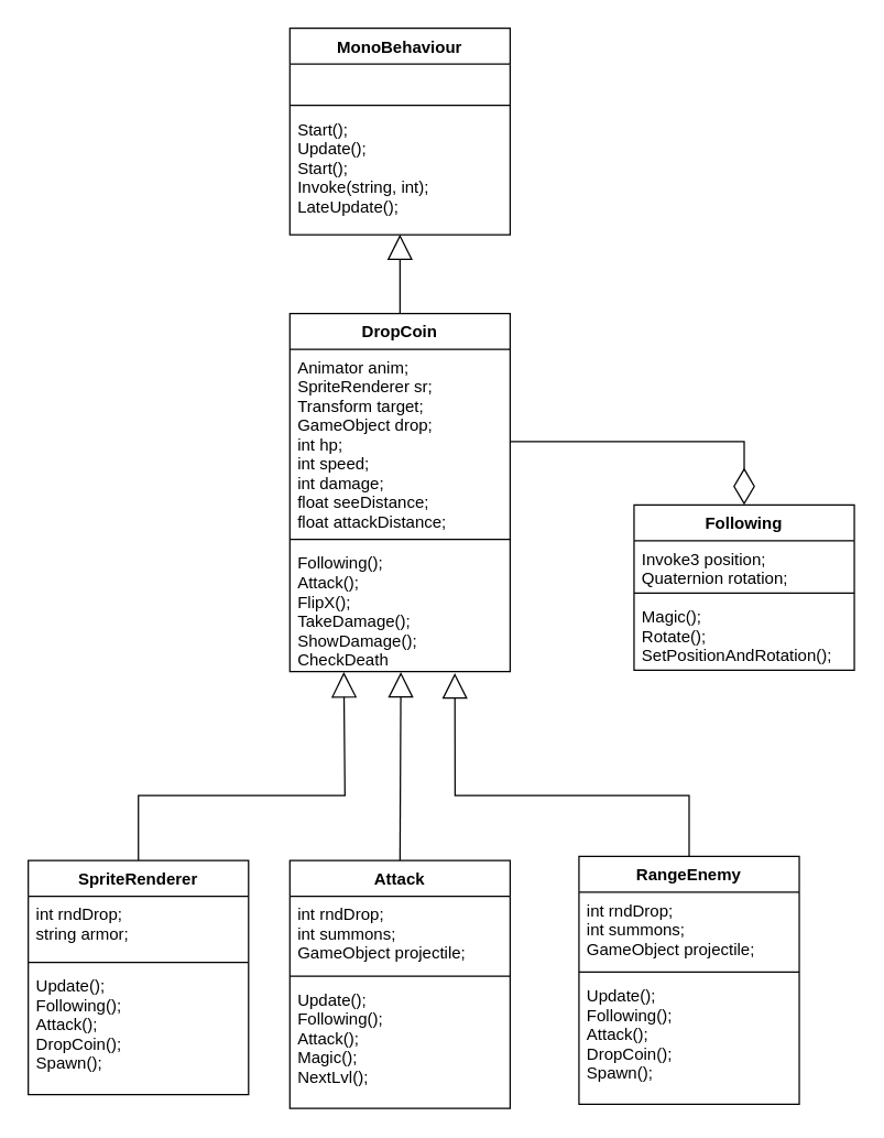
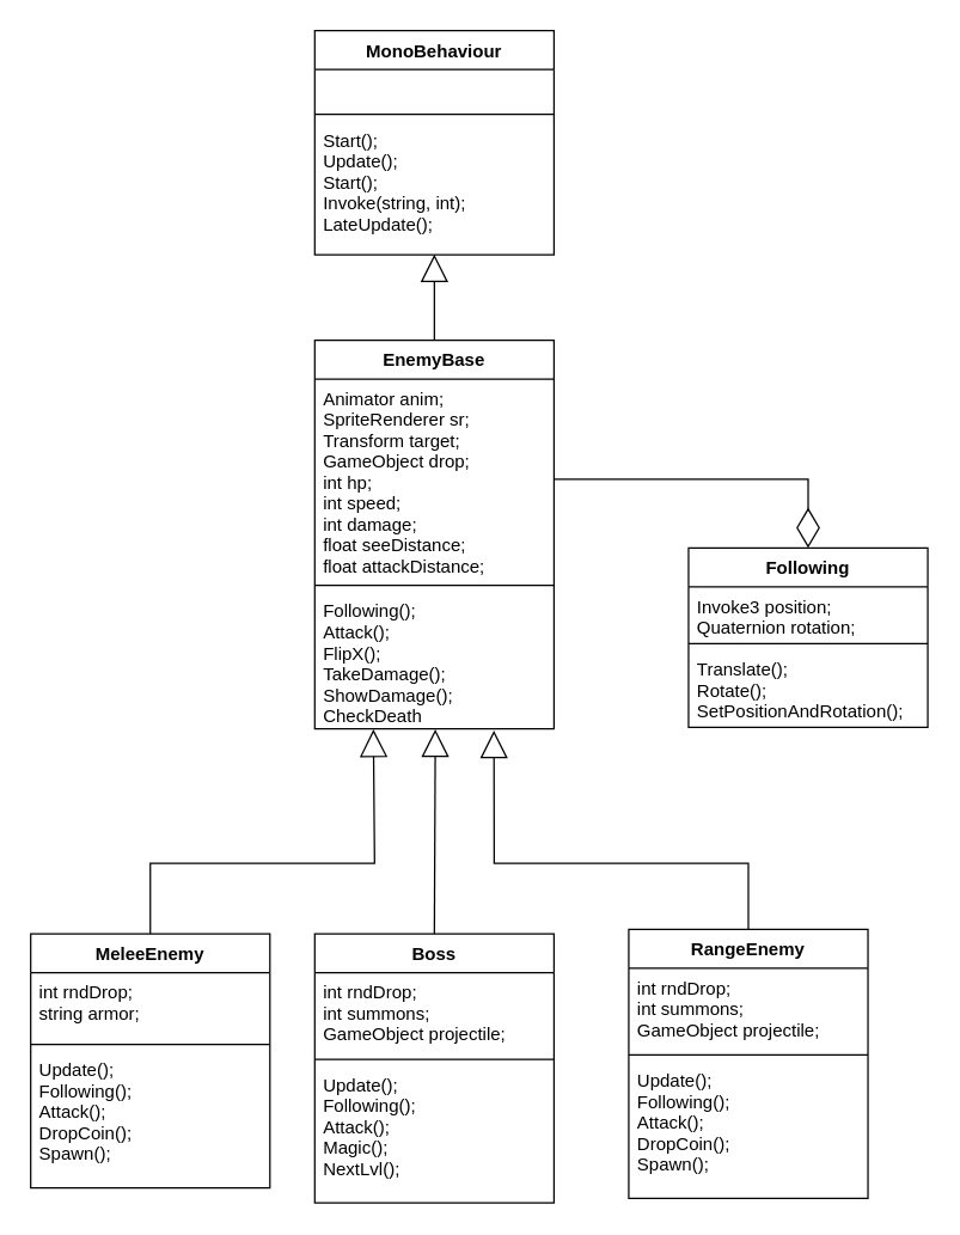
  <mxCell id="0" style=";html=1;" />
  <mxCell id="1" style=";html=1;" parent="0" />
  <mxCell id="2" value="MonoBehaviour" style="swimlane;fontStyle=1;align=center;verticalAlign=top;childLayout=stackLayout;horizontal=1;startSize=26;horizontalStack=0;resizeParent=1;resizeParentMax=0;resizeLast=0;collapsible=1;marginBottom=0;" vertex="1" parent="1"><mxGeometry x="210" y="20" width="160" height="150" as="geometry"><mxRectangle x="550" y="93" width="90" height="26" as="alternateBounds" /></mxGeometry></mxCell>
  <mxCell id="3" value=" " style="text;strokeColor=none;fillColor=none;align=left;verticalAlign=top;spacingLeft=4;spacingRight=4;overflow=hidden;rotatable=0;points=[[0,0.5],[1,0.5]];portConstraint=eastwest;" vertex="1" parent="2"><mxGeometry y="26" width="160" height="26" as="geometry" /></mxCell>
  <mxCell id="4" value="" style="line;strokeWidth=1;fillColor=none;align=left;verticalAlign=middle;spacingTop=-1;spacingLeft=3;spacingRight=3;rotatable=0;labelPosition=right;points=[];portConstraint=eastwest;" vertex="1" parent="2"><mxGeometry y="52" width="160" height="8" as="geometry" /></mxCell>
  <mxCell id="5" value="Start();&#10;Update();&#10;Start();&#10;Invoke(string, int);&#10;LateUpdate();&#10;" style="text;strokeColor=none;fillColor=none;align=left;verticalAlign=top;spacingLeft=4;spacingRight=4;overflow=hidden;rotatable=0;points=[[0,0.5],[1,0.5]];portConstraint=eastwest;" vertex="1" parent="2"><mxGeometry y="60" width="160" height="90" as="geometry" /></mxCell>
- <mxCell id="6" value="DropCoin" style="swimlane;fontStyle=1;align=center;verticalAlign=top;childLayout=stackLayout;horizontal=1;startSize=26;horizontalStack=0;resizeParent=1;resizeParentMax=0;resizeLast=0;collapsible=1;marginBottom=0;" vertex="1" parent="1"><mxGeometry x="210" y="227" width="160" height="260" as="geometry"><mxRectangle x="550" y="93" width="90" height="26" as="alternateBounds" /></mxGeometry></mxCell>
+ <mxCell id="6" value="EnemyBase" style="swimlane;fontStyle=1;align=center;verticalAlign=top;childLayout=stackLayout;horizontal=1;startSize=26;horizontalStack=0;resizeParent=1;resizeParentMax=0;resizeLast=0;collapsible=1;marginBottom=0;" vertex="1" parent="1"><mxGeometry x="210" y="227" width="160" height="260" as="geometry"><mxRectangle x="550" y="93" width="90" height="26" as="alternateBounds" /></mxGeometry></mxCell>
  <mxCell id="7" value="Animator anim;&#10;SpriteRenderer sr;&#10;Transform target;&#10;GameObject drop;&#10;int hp;&#10;int speed;&#10;int damage;&#10;float seeDistance;&#10;float attackDistance;&#10;&#10;" style="text;strokeColor=none;fillColor=none;align=left;verticalAlign=top;spacingLeft=4;spacingRight=4;overflow=hidden;rotatable=0;points=[[0,0.5],[1,0.5]];portConstraint=eastwest;" vertex="1" parent="6"><mxGeometry y="26" width="160" height="134" as="geometry" /></mxCell>
  <mxCell id="8" value="" style="line;strokeWidth=1;fillColor=none;align=left;verticalAlign=middle;spacingTop=-1;spacingLeft=3;spacingRight=3;rotatable=0;labelPosition=right;points=[];portConstraint=eastwest;" vertex="1" parent="6"><mxGeometry y="160" width="160" height="8" as="geometry" /></mxCell>
  <mxCell id="9" value="Following();&#10;Attack();&#10;FlipX();&#10;TakeDamage();&#10;ShowDamage();&#10;CheckDeath&#10;" style="text;strokeColor=none;fillColor=none;align=left;verticalAlign=top;spacingLeft=4;spacingRight=4;overflow=hidden;rotatable=0;points=[[0,0.5],[1,0.5]];portConstraint=eastwest;" vertex="1" parent="6"><mxGeometry y="168" width="160" height="92" as="geometry" /></mxCell>
  <mxCell id="10" value="" style="endArrow=block;endSize=16;endFill=0;html=1;exitX=0.5;exitY=0;exitDx=0;exitDy=0;entryX=0.5;entryY=0.996;entryDx=0;entryDy=0;entryPerimeter=0;" edge="1" parent="1" source="6" target="5"><mxGeometry width="160" relative="1" as="geometry"><mxPoint x="210" y="397" as="sourcePoint" /><mxPoint x="330" y="187" as="targetPoint" /></mxGeometry></mxCell>
- <mxCell id="11" value="SpriteRenderer" style="swimlane;fontStyle=1;align=center;verticalAlign=top;childLayout=stackLayout;horizontal=1;startSize=26;horizontalStack=0;resizeParent=1;resizeParentMax=0;resizeLast=0;collapsible=1;marginBottom=0;" vertex="1" parent="1"><mxGeometry x="20" y="624" width="160" height="170" as="geometry"><mxRectangle x="550" y="93" width="90" height="26" as="alternateBounds" /></mxGeometry></mxCell>
+ <mxCell id="11" value="MeleeEnemy" style="swimlane;fontStyle=1;align=center;verticalAlign=top;childLayout=stackLayout;horizontal=1;startSize=26;horizontalStack=0;resizeParent=1;resizeParentMax=0;resizeLast=0;collapsible=1;marginBottom=0;" vertex="1" parent="1"><mxGeometry x="20" y="624" width="160" height="170" as="geometry"><mxRectangle x="550" y="93" width="90" height="26" as="alternateBounds" /></mxGeometry></mxCell>
  <mxCell id="12" value="int rndDrop;&#10;string armor;&#10;" style="text;strokeColor=none;fillColor=none;align=left;verticalAlign=top;spacingLeft=4;spacingRight=4;overflow=hidden;rotatable=0;points=[[0,0.5],[1,0.5]];portConstraint=eastwest;" vertex="1" parent="11"><mxGeometry y="26" width="160" height="44" as="geometry" /></mxCell>
  <mxCell id="13" value="" style="line;strokeWidth=1;fillColor=none;align=left;verticalAlign=middle;spacingTop=-1;spacingLeft=3;spacingRight=3;rotatable=0;labelPosition=right;points=[];portConstraint=eastwest;" vertex="1" parent="11"><mxGeometry y="70" width="160" height="8" as="geometry" /></mxCell>
  <mxCell id="14" value="Update();&#10;Following();&#10;Attack();&#10;DropCoin();&#10;Spawn();&#10;" style="text;strokeColor=none;fillColor=none;align=left;verticalAlign=top;spacingLeft=4;spacingRight=4;overflow=hidden;rotatable=0;points=[[0,0.5],[1,0.5]];portConstraint=eastwest;" vertex="1" parent="11"><mxGeometry y="78" width="160" height="92" as="geometry" /></mxCell>
  <mxCell id="15" value="RangeEnemy" style="swimlane;fontStyle=1;align=center;verticalAlign=top;childLayout=stackLayout;horizontal=1;startSize=26;horizontalStack=0;resizeParent=1;resizeParentMax=0;resizeLast=0;collapsible=1;marginBottom=0;" vertex="1" parent="1"><mxGeometry x="420" y="621" width="160" height="180" as="geometry"><mxRectangle x="550" y="93" width="90" height="26" as="alternateBounds" /></mxGeometry></mxCell>
  <mxCell id="16" value="int rndDrop;&#10;int summons;&#10;GameObject projectile;&#10;" style="text;strokeColor=none;fillColor=none;align=left;verticalAlign=top;spacingLeft=4;spacingRight=4;overflow=hidden;rotatable=0;points=[[0,0.5],[1,0.5]];portConstraint=eastwest;" vertex="1" parent="15"><mxGeometry y="26" width="160" height="54" as="geometry" /></mxCell>
  <mxCell id="17" value="" style="line;strokeWidth=1;fillColor=none;align=left;verticalAlign=middle;spacingTop=-1;spacingLeft=3;spacingRight=3;rotatable=0;labelPosition=right;points=[];portConstraint=eastwest;" vertex="1" parent="15"><mxGeometry y="80" width="160" height="8" as="geometry" /></mxCell>
  <mxCell id="18" value="Update();&#10;Following();&#10;Attack();&#10;DropCoin();&#10;Spawn();&#10;&#10;" style="text;strokeColor=none;fillColor=none;align=left;verticalAlign=top;spacingLeft=4;spacingRight=4;overflow=hidden;rotatable=0;points=[[0,0.5],[1,0.5]];portConstraint=eastwest;" vertex="1" parent="15"><mxGeometry y="88" width="160" height="92" as="geometry" /></mxCell>
  <mxCell id="19" value="" style="endArrow=block;endSize=16;endFill=0;html=1;exitX=0.5;exitY=0;exitDx=0;exitDy=0;rounded=0;entryX=0.749;entryY=1.012;entryDx=0;entryDy=0;entryPerimeter=0;" edge="1" parent="1" source="15" target="9"><mxGeometry width="160" relative="1" as="geometry"><mxPoint x="470" y="487" as="sourcePoint" /><mxPoint x="340" y="489" as="targetPoint" /><Array as="points"><mxPoint x="500" y="577" /><mxPoint x="330" y="577" /></Array></mxGeometry></mxCell>
  <mxCell id="20" value="" style="endArrow=block;endSize=16;endFill=0;html=1;exitX=0.5;exitY=0;exitDx=0;exitDy=0;rounded=0;entryX=0.245;entryY=1.003;entryDx=0;entryDy=0;entryPerimeter=0;" edge="1" parent="1" source="11" target="9"><mxGeometry width="160" relative="1" as="geometry"><mxPoint x="510.235" y="630.941" as="sourcePoint" /><mxPoint x="300.824" y="496.824" as="targetPoint" /><Array as="points"><mxPoint x="100" y="577" /><mxPoint x="250" y="577" /></Array></mxGeometry></mxCell>
- <mxCell id="21" value="Attack&#10;" style="swimlane;fontStyle=1;align=center;verticalAlign=top;childLayout=stackLayout;horizontal=1;startSize=26;horizontalStack=0;resizeParent=1;resizeParentMax=0;resizeLast=0;collapsible=1;marginBottom=0;" vertex="1" parent="1"><mxGeometry x="210" y="624" width="160" height="180" as="geometry"><mxRectangle x="550" y="93" width="90" height="26" as="alternateBounds" /></mxGeometry></mxCell>
+ <mxCell id="21" value="Boss&#10;" style="swimlane;fontStyle=1;align=center;verticalAlign=top;childLayout=stackLayout;horizontal=1;startSize=26;horizontalStack=0;resizeParent=1;resizeParentMax=0;resizeLast=0;collapsible=1;marginBottom=0;" vertex="1" parent="1"><mxGeometry x="210" y="624" width="160" height="180" as="geometry"><mxRectangle x="550" y="93" width="90" height="26" as="alternateBounds" /></mxGeometry></mxCell>
  <mxCell id="22" value="int rndDrop;&#10;int summons;&#10;GameObject projectile;&#10;" style="text;strokeColor=none;fillColor=none;align=left;verticalAlign=top;spacingLeft=4;spacingRight=4;overflow=hidden;rotatable=0;points=[[0,0.5],[1,0.5]];portConstraint=eastwest;" vertex="1" parent="21"><mxGeometry y="26" width="160" height="54" as="geometry" /></mxCell>
  <mxCell id="23" value="" style="line;strokeWidth=1;fillColor=none;align=left;verticalAlign=middle;spacingTop=-1;spacingLeft=3;spacingRight=3;rotatable=0;labelPosition=right;points=[];portConstraint=eastwest;" vertex="1" parent="21"><mxGeometry y="80" width="160" height="8" as="geometry" /></mxCell>
  <mxCell id="24" value="Update();&#10;Following();&#10;Attack();&#10;Magic();&#10;NextLvl();&#10;" style="text;strokeColor=none;fillColor=none;align=left;verticalAlign=top;spacingLeft=4;spacingRight=4;overflow=hidden;rotatable=0;points=[[0,0.5],[1,0.5]];portConstraint=eastwest;" vertex="1" parent="21"><mxGeometry y="88" width="160" height="92" as="geometry" /></mxCell>
  <mxCell id="25" value="" style="endArrow=block;endSize=16;endFill=0;html=1;entryX=0.504;entryY=1.003;entryDx=0;entryDy=0;entryPerimeter=0;exitX=0.5;exitY=0;exitDx=0;exitDy=0;" edge="1" parent="1" source="21" target="9"><mxGeometry width="160" relative="1" as="geometry"><mxPoint x="130" y="827" as="sourcePoint" /><mxPoint x="290" y="827" as="targetPoint" /></mxGeometry></mxCell>
  <mxCell id="26" value="Following" style="swimlane;fontStyle=1;align=center;verticalAlign=top;childLayout=stackLayout;horizontal=1;startSize=26;horizontalStack=0;resizeParent=1;resizeParentMax=0;resizeLast=0;collapsible=1;marginBottom=0;" vertex="1" parent="1"><mxGeometry x="460" y="366" width="160" height="120" as="geometry"><mxRectangle x="550" y="93" width="90" height="26" as="alternateBounds" /></mxGeometry></mxCell>
  <mxCell id="27" value="Invoke3 position;&#10;Quaternion rotation;&#10;&#10;" style="text;strokeColor=none;fillColor=none;align=left;verticalAlign=top;spacingLeft=4;spacingRight=4;overflow=hidden;rotatable=0;points=[[0,0.5],[1,0.5]];portConstraint=eastwest;" vertex="1" parent="26"><mxGeometry y="26" width="160" height="34" as="geometry" /></mxCell>
  <mxCell id="28" value="" style="line;strokeWidth=1;fillColor=none;align=left;verticalAlign=middle;spacingTop=-1;spacingLeft=3;spacingRight=3;rotatable=0;labelPosition=right;points=[];portConstraint=eastwest;" vertex="1" parent="26"><mxGeometry y="60" width="160" height="8" as="geometry" /></mxCell>
- <mxCell id="29" value="Magic();&#10;Rotate();&#10;SetPositionAndRotation();&#10;" style="text;strokeColor=none;fillColor=none;align=left;verticalAlign=top;spacingLeft=4;spacingRight=4;overflow=hidden;rotatable=0;points=[[0,0.5],[1,0.5]];portConstraint=eastwest;" vertex="1" parent="26"><mxGeometry y="68" width="160" height="52" as="geometry" /></mxCell>
+ <mxCell id="29" value="Translate();&#10;Rotate();&#10;SetPositionAndRotation();&#10;" style="text;strokeColor=none;fillColor=none;align=left;verticalAlign=top;spacingLeft=4;spacingRight=4;overflow=hidden;rotatable=0;points=[[0,0.5],[1,0.5]];portConstraint=eastwest;" vertex="1" parent="26"><mxGeometry y="68" width="160" height="52" as="geometry" /></mxCell>
  <mxCell id="30" value="" style="endArrow=diamondThin;endFill=0;endSize=24;html=1;entryX=0.5;entryY=0;entryDx=0;entryDy=0;exitX=1;exitY=0.5;exitDx=0;exitDy=0;rounded=0;" edge="1" parent="1" source="7" target="26"><mxGeometry width="160" relative="1" as="geometry"><mxPoint x="530" y="437" as="sourcePoint" /><mxPoint x="430" y="447" as="targetPoint" /><Array as="points"><mxPoint x="540" y="320" /></Array></mxGeometry></mxCell>
